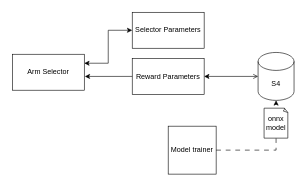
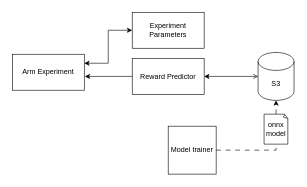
  <mxCell id="0" />
  <mxCell id="1" parent="0" />
  <mxCell id="2" style="edgeStyle=orthogonalEdgeStyle;rounded=0;orthogonalLoop=1;jettySize=auto;html=1;exitX=1;exitY=0.25;exitDx=0;exitDy=0;entryX=0;entryY=0.5;entryDx=0;entryDy=0;startArrow=classic;startFill=1;" parent="1" source="3" target="4" edge="1"><mxGeometry relative="1" as="geometry" /></mxCell>
- <mxCell id="3" value="Arm Selector" style="rounded=0;whiteSpace=wrap;html=1;" parent="1" vertex="1"><mxGeometry x="20" y="90" width="120" height="60" as="geometry" /></mxCell>
- <mxCell id="4" value="Selector Parameters" style="rounded=0;whiteSpace=wrap;html=1;" parent="1" vertex="1"><mxGeometry x="220" y="20" width="120" height="60" as="geometry" /></mxCell>
- <mxCell id="5" value="Reward Parameters" style="rounded=0;whiteSpace=wrap;html=1;" parent="1" vertex="1"><mxGeometry x="220" y="97" width="120" height="60" as="geometry" /></mxCell>
+ <mxCell id="3" value="Arm Experiment" style="rounded=0;whiteSpace=wrap;html=1;" parent="1" vertex="1"><mxGeometry x="20" y="90" width="120" height="60" as="geometry" /></mxCell>
+ <mxCell id="4" value="Experiment Parameters" style="rounded=0;whiteSpace=wrap;html=1;" parent="1" vertex="1"><mxGeometry x="220" y="20" width="120" height="60" as="geometry" /></mxCell>
+ <mxCell id="5" value="Reward Predictor" style="rounded=0;whiteSpace=wrap;html=1;" parent="1" vertex="1"><mxGeometry x="220" y="97" width="120" height="60" as="geometry" /></mxCell>
  <mxCell id="6" style="edgeStyle=orthogonalEdgeStyle;rounded=0;orthogonalLoop=1;jettySize=auto;html=1;exitX=0;exitY=0.5;exitDx=0;exitDy=0;entryX=1.008;entryY=0.617;entryDx=0;entryDy=0;entryPerimeter=0;" edge="1" parent="1" source="5" target="3"><mxGeometry relative="1" as="geometry" /></mxCell>
- <mxCell id="7" value="S4" style="shape=cylinder3;whiteSpace=wrap;html=1;boundedLbl=1;backgroundOutline=1;size=15;" vertex="1" parent="1"><mxGeometry x="430" y="87" width="60" height="80" as="geometry" /></mxCell>
+ <mxCell id="7" value="S3" style="shape=cylinder3;whiteSpace=wrap;html=1;boundedLbl=1;backgroundOutline=1;size=15;" vertex="1" parent="1"><mxGeometry x="430" y="87" width="60" height="80" as="geometry" /></mxCell>
  <mxCell id="8" value="" style="endArrow=open;startArrow=classic;html=1;rounded=0;exitX=1;exitY=0.5;exitDx=0;exitDy=0;entryX=0;entryY=0.5;entryDx=0;entryDy=0;entryPerimeter=0;" edge="1" parent="1" source="5" target="7"><mxGeometry width="50" height="50" relative="1" as="geometry"><mxPoint x="300" y="350" as="sourcePoint" /><mxPoint x="350" y="300" as="targetPoint" /></mxGeometry></mxCell>
  <mxCell id="9" value="Model trainer" style="whiteSpace=wrap;html=1;aspect=fixed;" vertex="1" parent="1"><mxGeometry x="280" y="210" width="80" height="80" as="geometry" /></mxCell>
  <mxCell id="10" value="" style="endArrow=classic;html=1;rounded=0;exitX=1;exitY=0.5;exitDx=0;exitDy=0;entryX=0.5;entryY=1;entryDx=0;entryDy=0;entryPerimeter=0;dashed=1;dashPattern=8 8;" edge="1" parent="1" source="9" target="7"><mxGeometry width="50" height="50" relative="1" as="geometry"><mxPoint x="300" y="350" as="sourcePoint" /><mxPoint x="350" y="300" as="targetPoint" /><Array as="points"><mxPoint x="460" y="250" /></Array></mxGeometry></mxCell>
- <mxCell id="11" value="onnx model" style="whiteSpace=wrap;html=1;shape=mxgraph.basic.document" vertex="1" parent="1"><mxGeometry x="440" y="180" width="40" height="50" as="geometry" /></mxCell>
+ <mxCell id="11" value="onnx model" style="whiteSpace=wrap;html=1;shape=mxgraph.basic.document" vertex="1" parent="1"><mxGeometry x="440" y="190" width="40" height="50" as="geometry" /></mxCell>
